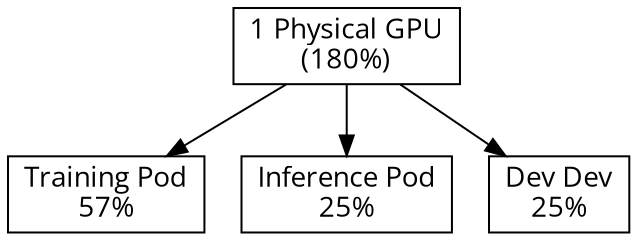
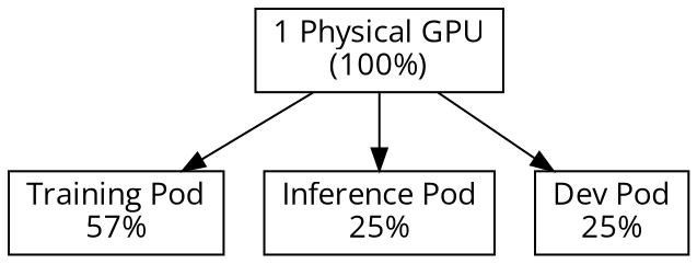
  digraph {
    fontname="Open Sans"
    rankdir=TB
    node [fontname="Open Sans" shape=box]
    edge [fontname="Open Sans"]
-   n1 [label="1 Physical GPU\n(180%)"]
+   n1 [label="1 Physical GPU\n(100%)"]
    n2 [label="Training Pod\n57%"]
    n3 [label="Inference Pod\n25%"]
-   n4 [label="Dev Dev\n25%"]
+   n4 [label="Dev Pod\n25%"]
    n1 -> n2
    n1 -> n3
    n1 -> n4
  }
